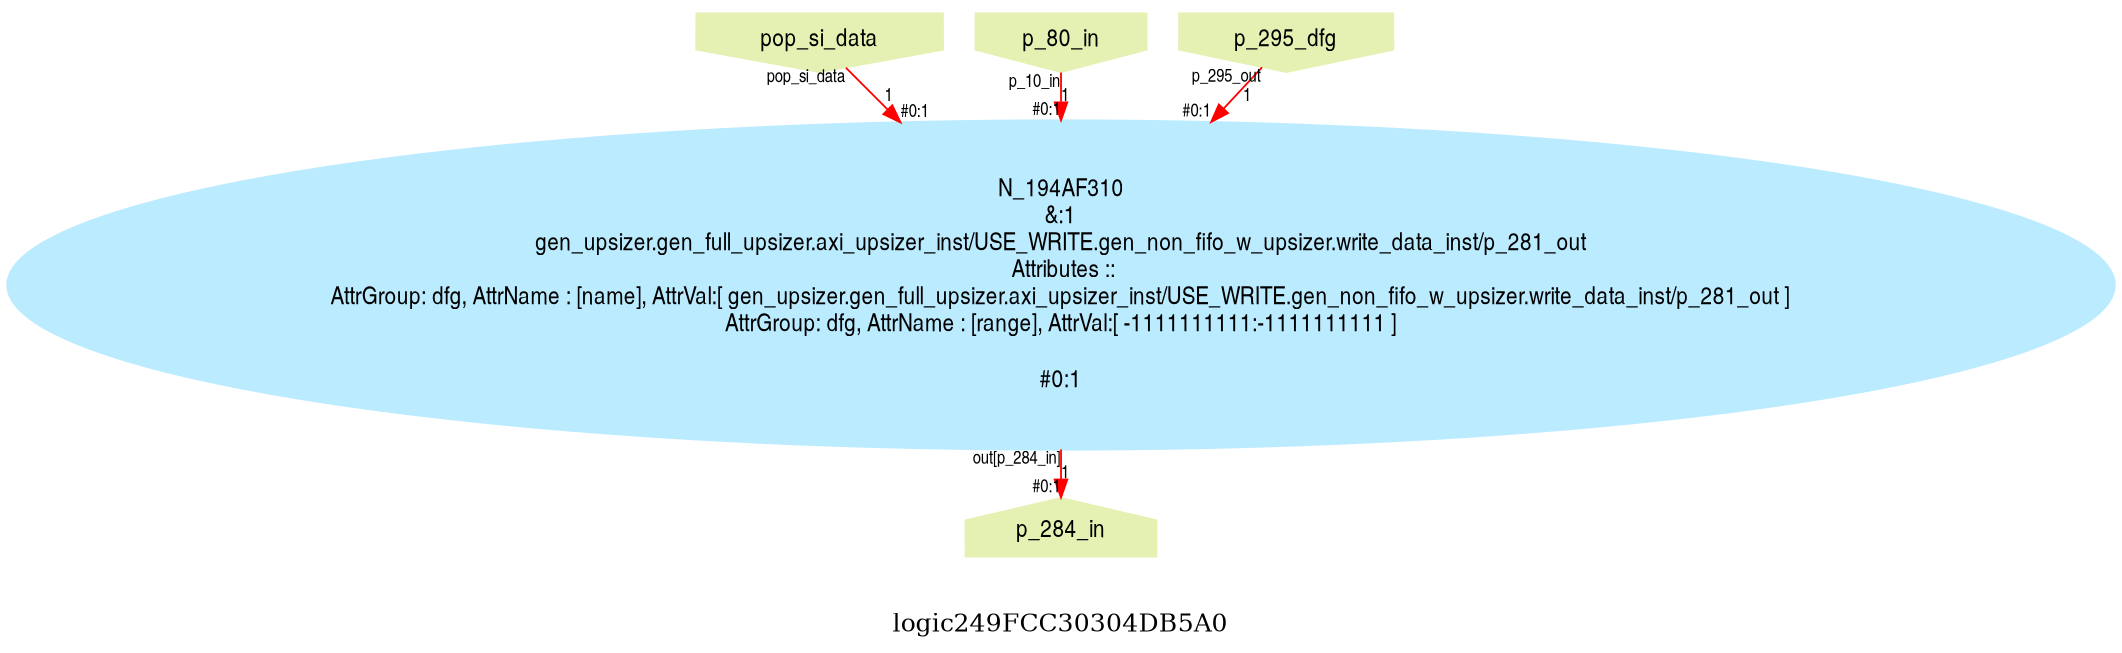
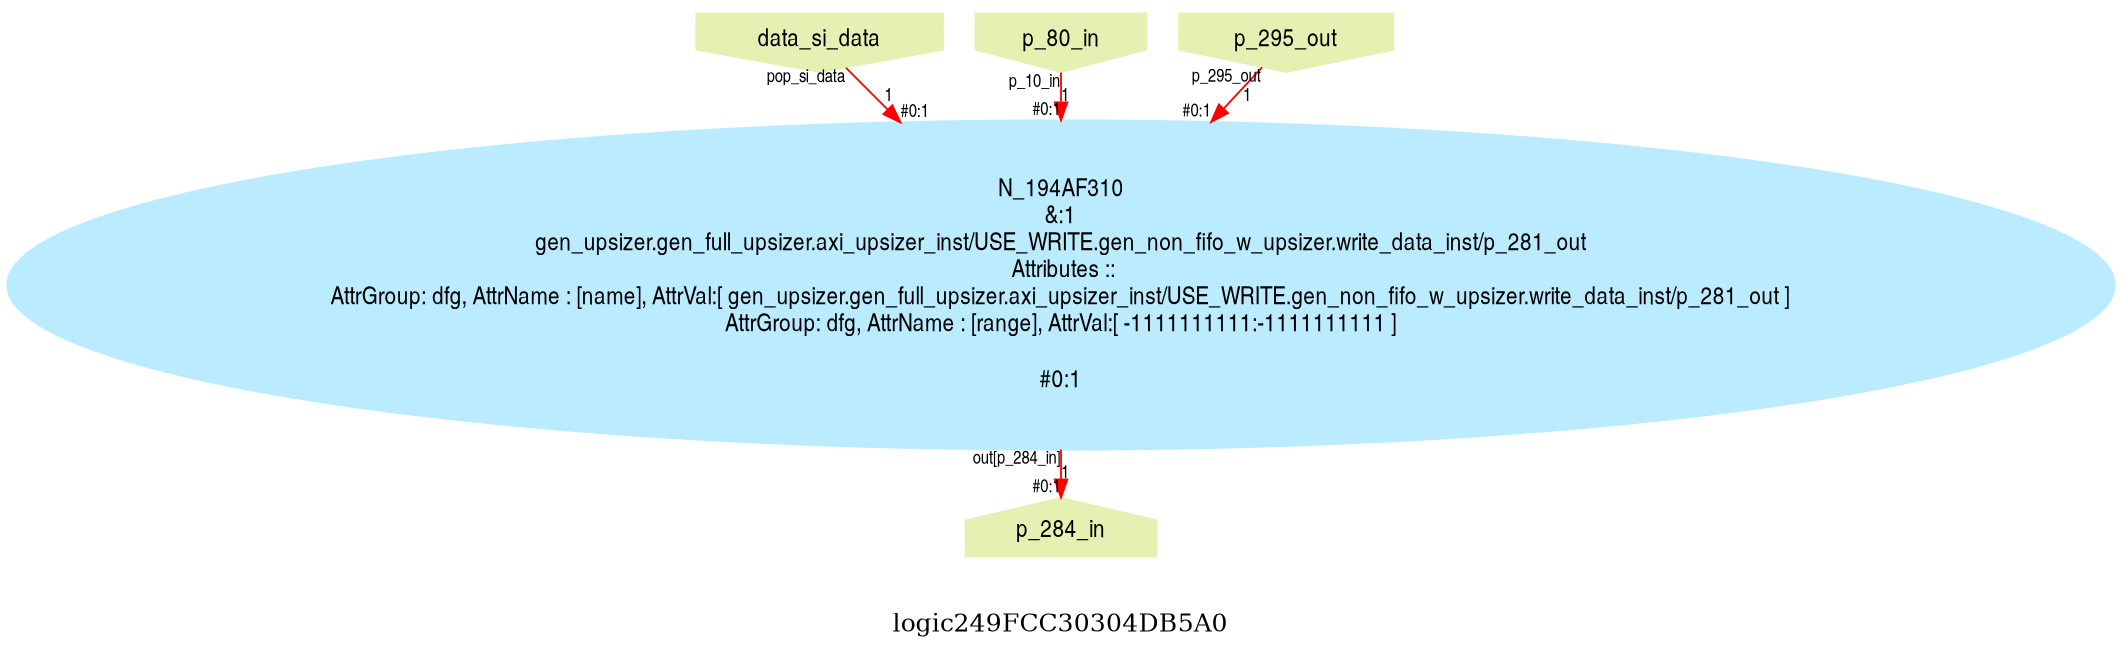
  digraph {
    label=logic249FCC30304DB5A0
    ranksep=0.1
    splines=true
    node [color="#e4f1b2" fontname=helveticanarrow shape=invhouse style=filled]
    edge [color="#ff0000" fontname=helveticanarrow fontsize=10 headlabel="#0:1"]
-   n1 [label=pop_si_data]
+   n1 [label=data_si_data]
    n2 [label=p_80_in]
-   n3 [label=p_295_dfg]
+   n3 [label=p_295_out]
    n4 [label=p_284_in shape=house]
    n5 [color="#bbebff" label="N_194AF310\n&:1\ngen_upsizer.gen_full_upsizer.axi_upsizer_inst/USE_WRITE.gen_non_fifo_w_upsizer.write_data_inst/p_281_out\n Attributes ::\nAttrGroup: dfg, AttrName : [name], AttrVal:[ gen_upsizer.gen_full_upsizer.axi_upsizer_inst/USE_WRITE.gen_non_fifo_w_upsizer.write_data_inst/p_281_out ]\nAttrGroup: dfg, AttrName : [range], AttrVal:[ -1111111111:-1111111111 ]\n\n#0:1\n" shape=""]
    subgraph sub_1 {
      rank=source
      n1
      n2
      n3
    }
    subgraph sub_2 {
      rank=sink
      n4
    }
    n1 -> n5 [label=1 taillabel=pop_si_data]
    n2 -> n5 [label=1 taillabel=p_10_in]
    n3 -> n5 [label=1 taillabel=p_295_out]
    n5 -> n4 [label=1 taillabel="out[p_284_in]"]
  }
